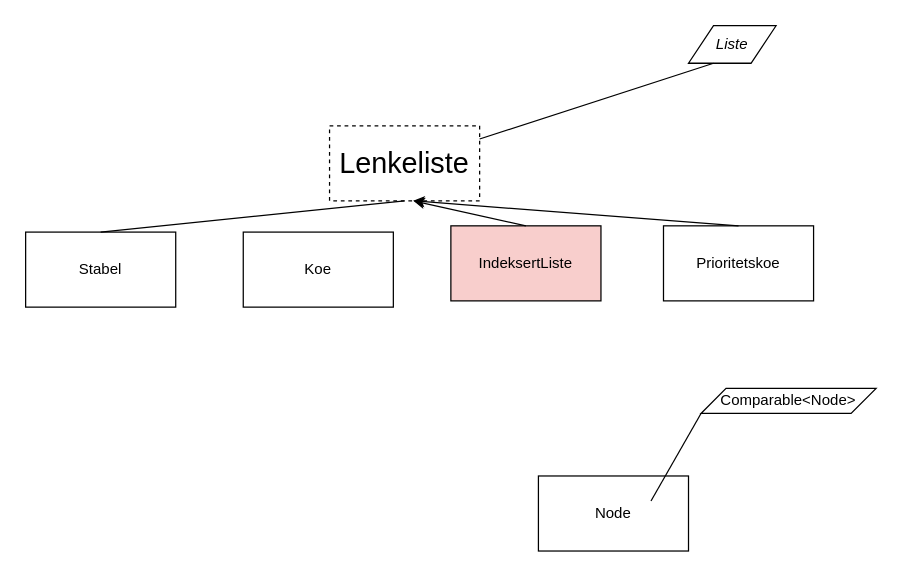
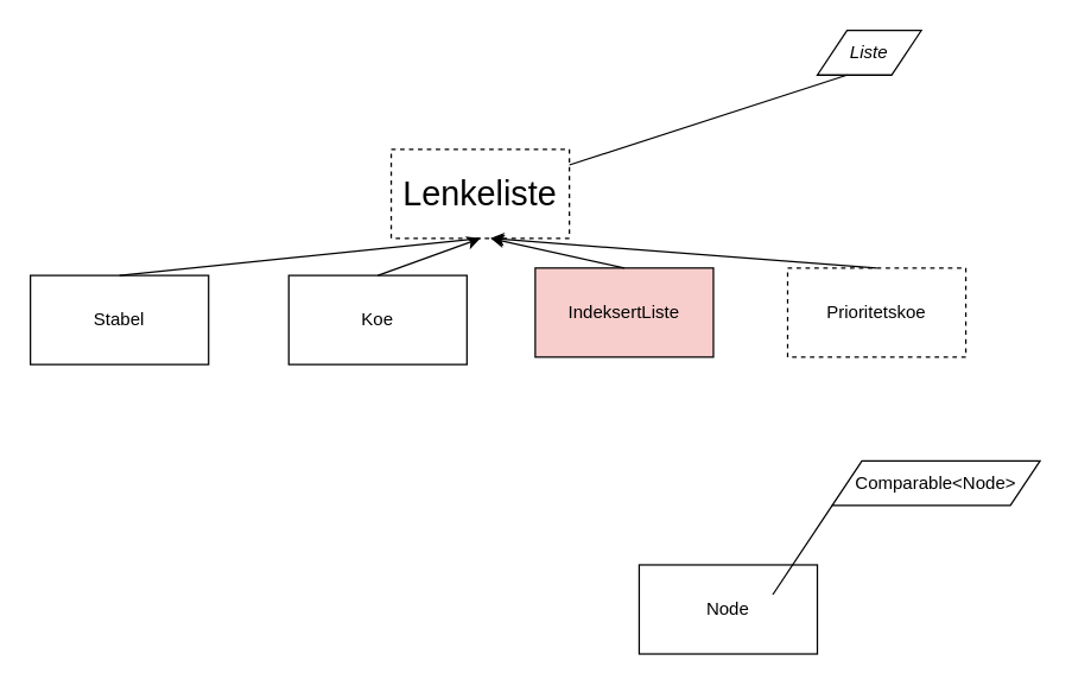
  <mxCell id="0" />
  <mxCell id="1" parent="0" />
  <mxCell id="2" value="Lenkeliste" style="rounded=0;whiteSpace=wrap;html=1;fontSize=23;dashed=1;" parent="1" vertex="1"><mxGeometry x="263" y="100" width="120" height="60" as="geometry" /></mxCell>
  <mxCell id="3" value="Stabel" style="rounded=0;whiteSpace=wrap;html=1;fontSize=12;" parent="1" vertex="1"><mxGeometry x="20" y="185" width="120" height="60" as="geometry" /></mxCell>
  <mxCell id="4" value="Koe" style="rounded=0;whiteSpace=wrap;html=1;fontSize=12;" parent="1" vertex="1"><mxGeometry x="194" y="185" width="120" height="60" as="geometry" /></mxCell>
- <mxCell id="5" value="Prioritetskoe" style="rounded=0;whiteSpace=wrap;html=1;fontSize=12;" parent="1" vertex="1"><mxGeometry x="530" y="180" width="120" height="60" as="geometry" /></mxCell>
+ <mxCell id="5" value="Prioritetskoe" style="rounded=0;whiteSpace=wrap;html=1;fontSize=12;dashed=1;" parent="1" vertex="1"><mxGeometry x="530" y="180" width="120" height="60" as="geometry" /></mxCell>
  <mxCell id="6" value="IndeksertListe" style="rounded=0;whiteSpace=wrap;html=1;fontSize=12;fillColor=#f8cecc;" parent="1" vertex="1"><mxGeometry x="360" y="180" width="120" height="60" as="geometry" /></mxCell>
  <mxCell id="7" value="" style="endArrow=none;html=1;rounded=0;fontSize=12;entryX=0.5;entryY=1;entryDx=0;entryDy=0;exitX=0.5;exitY=0;exitDx=0;exitDy=0;" parent="1" target="2" edge="1" source="3"><mxGeometry width="50" height="50" relative="1" as="geometry"><mxPoint x="170" y="185" as="sourcePoint" /><mxPoint x="220" y="135" as="targetPoint" /></mxGeometry></mxCell>
+ <mxCell id="8" value="" style="endArrow=classic;html=1;rounded=0;fontSize=12;exitX=0.5;exitY=0;exitDx=0;exitDy=0;entryX=0.5;entryY=1;entryDx=0;entryDy=0;" parent="1" source="4" target="2" edge="1"><mxGeometry width="50" height="50" relative="1" as="geometry"><mxPoint x="340" y="110" as="sourcePoint" /><mxPoint x="390" y="60" as="targetPoint" /></mxGeometry></mxCell>
  <mxCell id="9" value="" style="endArrow=classic;html=1;rounded=0;fontSize=12;exitX=0.5;exitY=0;exitDx=0;exitDy=0;" parent="1" source="5" edge="1"><mxGeometry width="50" height="50" relative="1" as="geometry"><mxPoint x="-20" y="310" as="sourcePoint" /><mxPoint x="330" y="160" as="targetPoint" /></mxGeometry></mxCell>
  <mxCell id="10" value="" style="endArrow=classic;html=1;rounded=0;fontSize=12;exitX=0.5;exitY=0;exitDx=0;exitDy=0;" parent="1" source="6" edge="1"><mxGeometry width="50" height="50" relative="1" as="geometry"><mxPoint x="250" y="310" as="sourcePoint" /><mxPoint x="330" y="160" as="targetPoint" /></mxGeometry></mxCell>
  <mxCell id="11" value="&lt;i&gt;Liste&lt;/i&gt;" style="shape=parallelogram;perimeter=parallelogramPerimeter;whiteSpace=wrap;html=1;fixedSize=1;fontSize=12;" parent="1" vertex="1"><mxGeometry x="550" y="20" width="70" height="30" as="geometry" /></mxCell>
  <mxCell id="12" value="Node" style="rounded=0;whiteSpace=wrap;html=1;" vertex="1" parent="1"><mxGeometry x="430" y="380" width="120" height="60" as="geometry" /></mxCell>
- <mxCell id="13" value="Comparable&amp;lt;Node&amp;gt;" style="shape=parallelogram;perimeter=parallelogramPerimeter;whiteSpace=wrap;html=1;fixedSize=1;fontSize=12;" vertex="1" parent="1"><mxGeometry x="560" y="310" width="140" height="20" as="geometry" /></mxCell>
+ <mxCell id="13" value="Comparable&amp;lt;Node&amp;gt;" style="shape=parallelogram;perimeter=parallelogramPerimeter;whiteSpace=wrap;html=1;fixedSize=1;fontSize=12;" vertex="1" parent="1"><mxGeometry x="560" y="310" width="140" height="30" as="geometry" /></mxCell>
  <mxCell id="14" value="" style="endArrow=none;html=1;rounded=0;" edge="1" parent="1" source="2"><mxGeometry width="50" height="50" relative="1" as="geometry"><mxPoint x="520" y="100" as="sourcePoint" /><mxPoint x="570" y="50" as="targetPoint" /></mxGeometry></mxCell>
  <mxCell id="15" value="" style="endArrow=none;html=1;rounded=0;entryX=0;entryY=1;entryDx=0;entryDy=0;" edge="1" parent="1" target="13"><mxGeometry width="50" height="50" relative="1" as="geometry"><mxPoint x="520" y="400" as="sourcePoint" /><mxPoint x="570" y="350" as="targetPoint" /></mxGeometry></mxCell>
